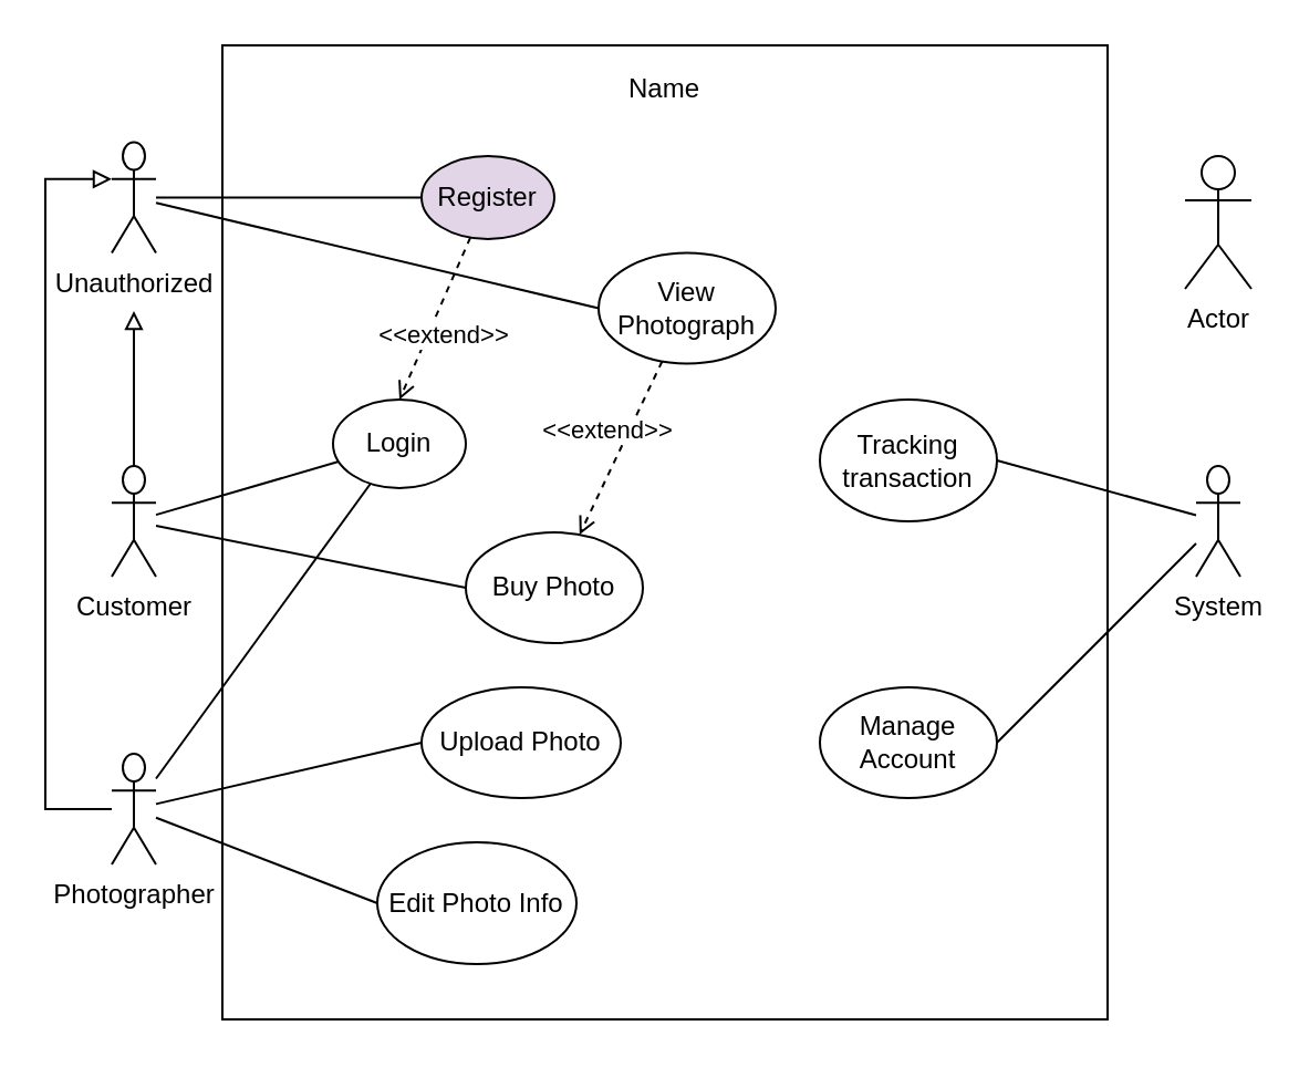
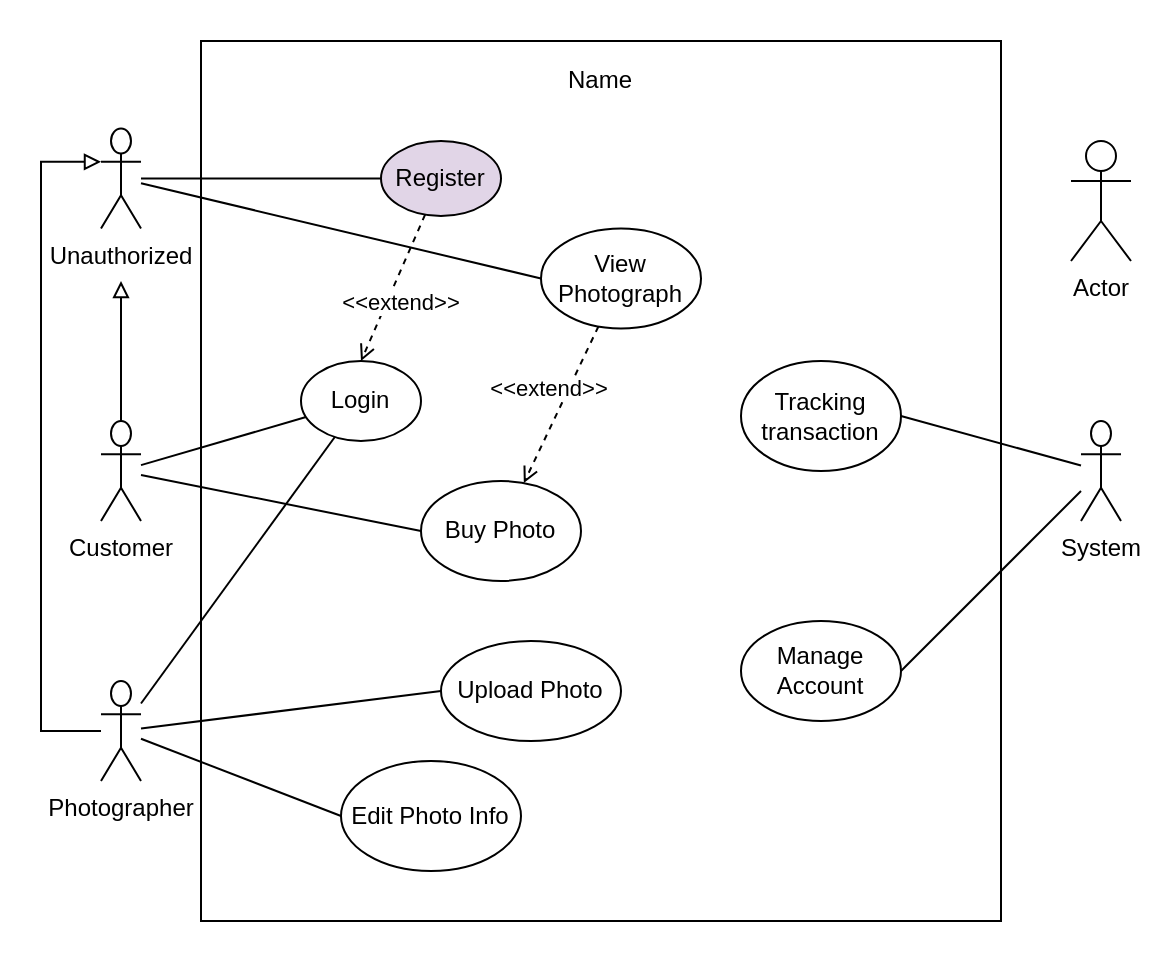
  <mxCell id="0" />
  <mxCell id="1" parent="0" />
  <mxCell id="2" value="" style="rounded=0;whiteSpace=wrap;html=1;" parent="1" vertex="1"><mxGeometry x="100" y="20" width="400" height="440" as="geometry" /></mxCell>
  <mxCell id="3" value="Name" style="text;html=1;strokeColor=none;fillColor=none;align=center;verticalAlign=middle;whiteSpace=wrap;rounded=0;" parent="1" vertex="1"><mxGeometry x="280" y="30" width="40" height="20" as="geometry" /></mxCell>
  <mxCell id="4" style="rounded=0;orthogonalLoop=1;jettySize=auto;html=1;endArrow=none;endFill=0;" parent="1" source="6" target="9" edge="1"><mxGeometry relative="1" as="geometry" /></mxCell>
  <mxCell id="5" style="rounded=0;orthogonalLoop=1;jettySize=auto;html=1;entryX=0;entryY=0.5;entryDx=0;entryDy=0;endArrow=none;endFill=0;" parent="1" source="6" target="12" edge="1"><mxGeometry relative="1" as="geometry" /></mxCell>
  <mxCell id="6" value="Unauthorized" style="shape=umlActor;verticalLabelPosition=bottom;labelBackgroundColor=#ffffff;verticalAlign=top;html=1;outlineConnect=0;" parent="1" vertex="1"><mxGeometry x="50" y="63.75" width="20" height="50" as="geometry" /></mxCell>
  <mxCell id="7" style="rounded=0;orthogonalLoop=1;jettySize=auto;html=1;entryX=0.5;entryY=0;entryDx=0;entryDy=0;endArrow=open;endFill=0;dashed=1;" parent="1" source="9" target="17" edge="1"><mxGeometry relative="1" as="geometry" /></mxCell>
  <mxCell id="8" value="&amp;lt;&amp;lt;extend&amp;gt;&amp;gt;" style="edgeLabel;html=1;align=center;verticalAlign=middle;resizable=0;points=[];" parent="7" vertex="1" connectable="0"><mxGeometry x="-0.229" y="1" relative="1" as="geometry"><mxPoint x="-1" y="14.87" as="offset" /></mxGeometry></mxCell>
  <mxCell id="9" value="Register" style="ellipse;whiteSpace=wrap;html=1;fillColor=#e1d5e7;" parent="1" vertex="1"><mxGeometry x="190" y="70" width="60" height="37.5" as="geometry" /></mxCell>
  <mxCell id="10" style="rounded=0;orthogonalLoop=1;jettySize=auto;html=1;endArrow=open;endFill=0;dashed=1;" parent="1" source="12" target="18" edge="1"><mxGeometry relative="1" as="geometry" /></mxCell>
  <mxCell id="11" value="&amp;lt;&amp;lt;extend&amp;gt;&amp;gt;" style="edgeLabel;html=1;align=center;verticalAlign=middle;resizable=0;points=[];" parent="10" vertex="1" connectable="0"><mxGeometry x="0.359" y="1" relative="1" as="geometry"><mxPoint x="-1" y="-23.06" as="offset" /></mxGeometry></mxCell>
  <mxCell id="12" value="View Photograph" style="ellipse;whiteSpace=wrap;html=1;" parent="1" vertex="1"><mxGeometry x="270" y="113.75" width="80" height="50" as="geometry" /></mxCell>
  <mxCell id="13" style="edgeStyle=orthogonalEdgeStyle;rounded=0;orthogonalLoop=1;jettySize=auto;html=1;endArrow=block;endFill=0;" parent="1" source="16" edge="1"><mxGeometry relative="1" as="geometry"><mxPoint x="60" y="140" as="targetPoint" /></mxGeometry></mxCell>
  <mxCell id="14" style="rounded=0;orthogonalLoop=1;jettySize=auto;html=1;endArrow=none;endFill=0;" parent="1" source="16" target="17" edge="1"><mxGeometry relative="1" as="geometry" /></mxCell>
  <mxCell id="15" style="rounded=0;orthogonalLoop=1;jettySize=auto;html=1;entryX=0;entryY=0.5;entryDx=0;entryDy=0;endArrow=none;endFill=0;" parent="1" source="16" target="18" edge="1"><mxGeometry relative="1" as="geometry" /></mxCell>
  <mxCell id="16" value="Customer" style="shape=umlActor;verticalLabelPosition=bottom;labelBackgroundColor=#ffffff;verticalAlign=top;html=1;outlineConnect=0;" parent="1" vertex="1"><mxGeometry x="50" y="210" width="20" height="50" as="geometry" /></mxCell>
  <mxCell id="17" value="Login" style="ellipse;whiteSpace=wrap;html=1;" parent="1" vertex="1"><mxGeometry x="150" y="180" width="60" height="40" as="geometry" /></mxCell>
  <mxCell id="18" value="Buy Photo" style="ellipse;whiteSpace=wrap;html=1;" parent="1" vertex="1"><mxGeometry x="210" y="240" width="80" height="50" as="geometry" /></mxCell>
  <mxCell id="19" style="edgeStyle=orthogonalEdgeStyle;rounded=0;orthogonalLoop=1;jettySize=auto;html=1;entryX=0;entryY=0.333;entryDx=0;entryDy=0;entryPerimeter=0;endArrow=block;endFill=0;" parent="1" source="23" target="6" edge="1"><mxGeometry relative="1" as="geometry"><Array as="points"><mxPoint x="20" y="365" /><mxPoint x="20" y="80" /></Array></mxGeometry></mxCell>
  <mxCell id="20" style="rounded=0;orthogonalLoop=1;jettySize=auto;html=1;endArrow=none;endFill=0;" parent="1" source="23" target="17" edge="1"><mxGeometry relative="1" as="geometry" /></mxCell>
  <mxCell id="21" style="rounded=0;orthogonalLoop=1;jettySize=auto;html=1;entryX=0;entryY=0.5;entryDx=0;entryDy=0;endArrow=none;endFill=0;" parent="1" source="23" target="24" edge="1"><mxGeometry relative="1" as="geometry" /></mxCell>
  <mxCell id="22" style="rounded=0;orthogonalLoop=1;jettySize=auto;html=1;entryX=0;entryY=0.5;entryDx=0;entryDy=0;endArrow=none;endFill=0;" parent="1" source="23" target="25" edge="1"><mxGeometry relative="1" as="geometry" /></mxCell>
  <mxCell id="23" value="Photographer" style="shape=umlActor;verticalLabelPosition=bottom;labelBackgroundColor=#ffffff;verticalAlign=top;html=1;outlineConnect=0;" parent="1" vertex="1"><mxGeometry x="50" y="340" width="20" height="50" as="geometry" /></mxCell>
- <mxCell id="24" value="Upload Photo" style="ellipse;whiteSpace=wrap;html=1;" parent="1" vertex="1"><mxGeometry x="190" y="310" width="90" height="50" as="geometry" /></mxCell>
+ <mxCell id="24" value="Upload Photo" style="ellipse;whiteSpace=wrap;html=1;" parent="1" vertex="1"><mxGeometry x="220" y="320" width="90" height="50" as="geometry" /></mxCell>
  <mxCell id="25" value="Edit Photo Info" style="ellipse;whiteSpace=wrap;html=1;" parent="1" vertex="1"><mxGeometry x="170" y="380" width="90" height="55" as="geometry" /></mxCell>
  <mxCell id="26" style="edgeStyle=none;rounded=0;orthogonalLoop=1;jettySize=auto;html=1;entryX=1;entryY=0.5;entryDx=0;entryDy=0;endArrow=none;endFill=0;" parent="1" source="28" target="29" edge="1"><mxGeometry relative="1" as="geometry" /></mxCell>
  <mxCell id="27" style="edgeStyle=none;rounded=0;orthogonalLoop=1;jettySize=auto;html=1;entryX=1;entryY=0.5;entryDx=0;entryDy=0;endArrow=none;endFill=0;" parent="1" source="28" target="30" edge="1"><mxGeometry relative="1" as="geometry" /></mxCell>
  <mxCell id="28" value="System" style="shape=umlActor;verticalLabelPosition=bottom;labelBackgroundColor=#ffffff;verticalAlign=top;html=1;outlineConnect=0;" parent="1" vertex="1"><mxGeometry x="540" y="210" width="20" height="50" as="geometry" /></mxCell>
  <mxCell id="29" value="Tracking transaction" style="ellipse;whiteSpace=wrap;html=1;" parent="1" vertex="1"><mxGeometry x="370" y="180" width="80" height="55" as="geometry" /></mxCell>
  <mxCell id="30" value="Manage Account" style="ellipse;whiteSpace=wrap;html=1;" parent="1" vertex="1"><mxGeometry x="370" y="310" width="80" height="50" as="geometry" /></mxCell>
  <mxCell id="31" value="Actor" style="shape=umlActor;verticalLabelPosition=bottom;verticalAlign=top;html=1;outlineConnect=0;" vertex="1" parent="1"><mxGeometry x="535" y="70" width="30" height="60" as="geometry" /></mxCell>
